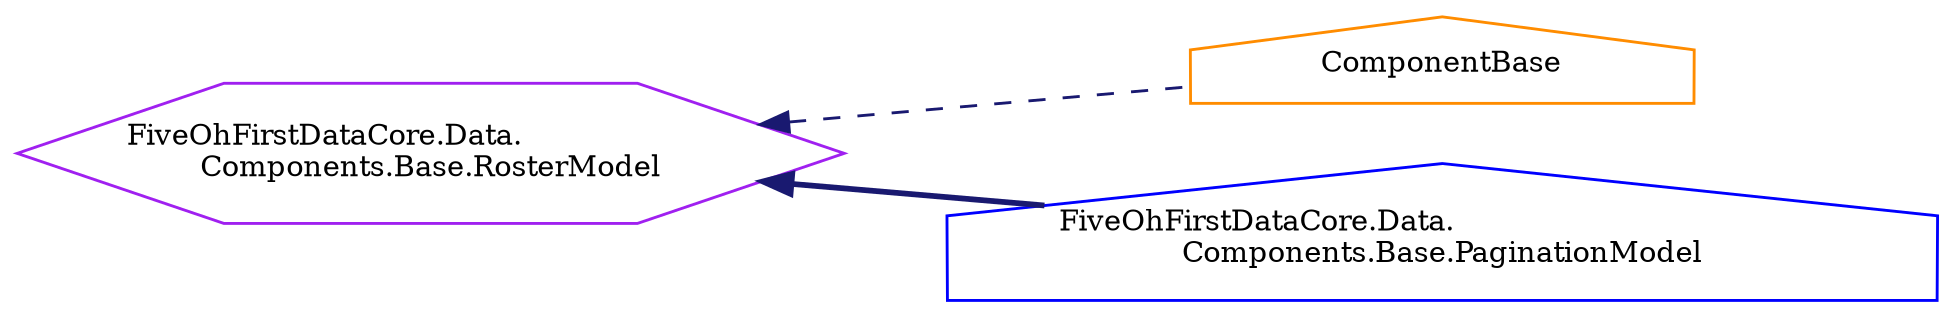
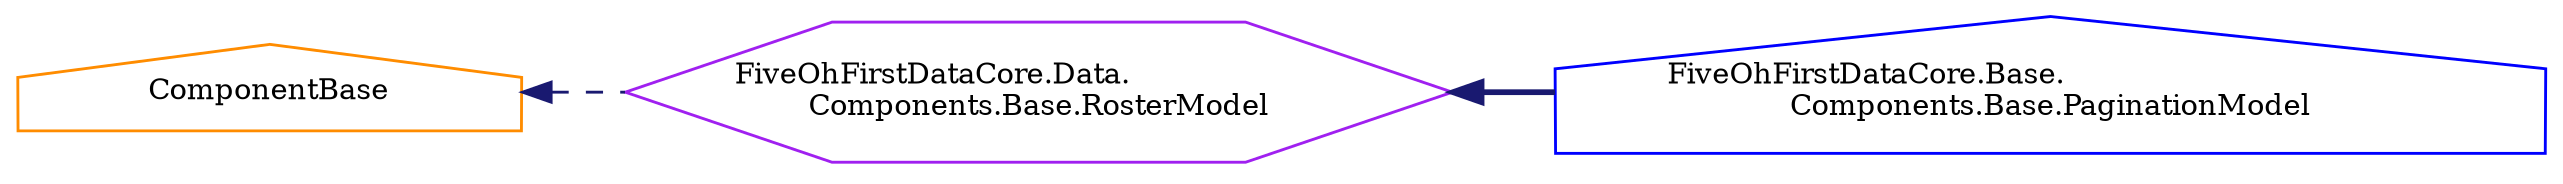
  digraph {
    fontname="DejaVu Serif"
    rankdir=LR
    node [fillcolor=white fontname="DejaVu Serif" fontsize=10 shape=house style=filled]
    edge [color=midnightblue dir=back fontname="DejaVu Serif" fontsize=10 labelfontname=Helvetica labelfontsize=10]
    n1 [color=darkorange height=0.2 label=ComponentBase width=0.4]
    n2 [color=purple height=0.2 label="FiveOhFirstDataCore.Data.\lComponents.Base.RosterModel" shape=hexagon width=0.4]
-   n3 [color=blue height=0.2 label="FiveOhFirstDataCore.Data.\lComponents.Base.PaginationModel" width=0.4]
-   n2 -> n1 [style=dashed]
+   n3 [color=blue height=0.2 label="FiveOhFirstDataCore.Base.\lComponents.Base.PaginationModel" width=0.4]
+   n1 -> n2 [style=dashed]
    n2 -> n3 [style=bold]
  }
